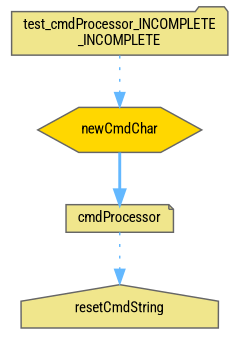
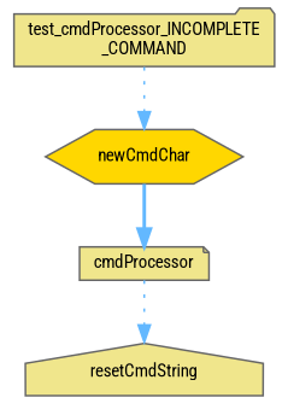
  digraph {
    fontname="Roboto Condensed"
    rankdir=TB
    node [color=grey40 fillcolor=khaki fontname="Roboto Condensed" fontsize=10 style=filled]
    edge [color=steelblue1 fontname="Roboto Condensed" fontsize=10 labelfontname=Helvetica labelfontsize=10 style=dotted]
-   n1 [color=gray40 fontcolor=black height=0.2 label="test_cmdProcessor_INCOMPLETE\l_INCOMPLETE" shape=folder width=0.4]
+   n1 [color=gray40 fontcolor=black height=0.2 label="test_cmdProcessor_INCOMPLETE\l_COMMAND" shape=folder width=0.4]
    n2 [fillcolor=gold height=0.2 label=newCmdChar shape=hexagon width=0.4]
    n3 [height=0.2 label=cmdProcessor shape=note width=0.4]
    n4 [height=0.2 label=resetCmdString shape=house width=0.4]
    n1 -> n2
    n2 -> n3 [style=bold]
    n3 -> n4
  }
